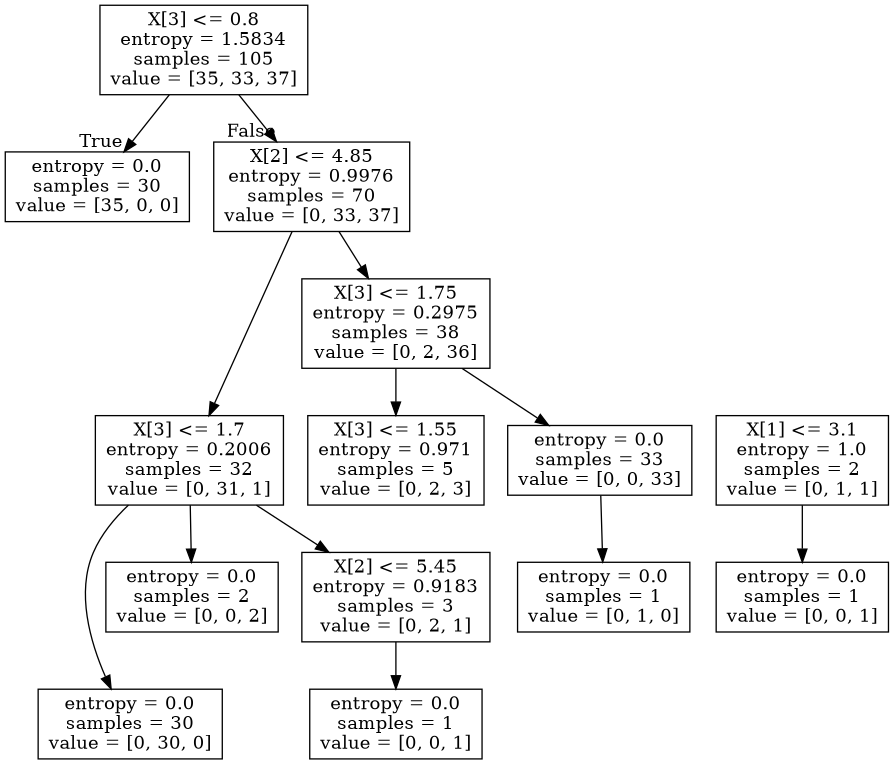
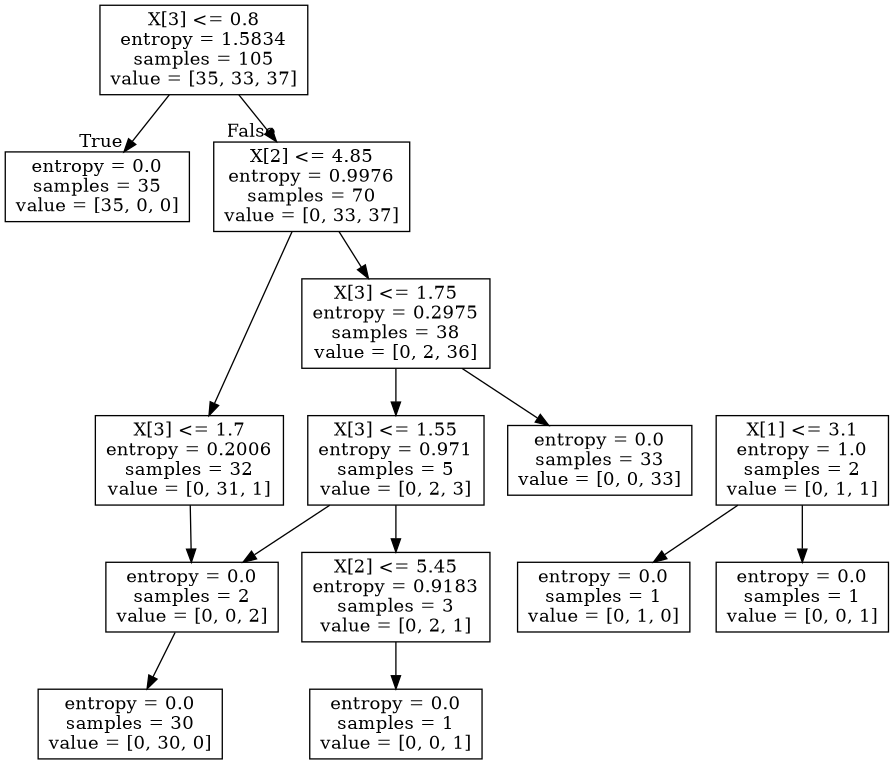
  digraph {
    node [shape=box]
    n1 [label="X[3] <= 0.8\nentropy = 1.5834\nsamples = 105\nvalue = [35, 33, 37]"]
-   n2 [label="entropy = 0.0\nsamples = 30\nvalue = [35, 0, 0]"]
+   n2 [label="entropy = 0.0\nsamples = 35\nvalue = [35, 0, 0]"]
    n3 [label="X[2] <= 4.85\nentropy = 0.9976\nsamples = 70\nvalue = [0, 33, 37]"]
    n4 [label="X[3] <= 1.7\nentropy = 0.2006\nsamples = 32\nvalue = [0, 31, 1]"]
    n5 [label="X[3] <= 1.75\nentropy = 0.2975\nsamples = 38\nvalue = [0, 2, 36]"]
    n6 [label="entropy = 0.0\nsamples = 30\nvalue = [0, 30, 0]"]
    n7 [label="entropy = 0.0\nsamples = 2\nvalue = [0, 0, 2]"]
    n8 [label="X[3] <= 1.55\nentropy = 0.971\nsamples = 5\nvalue = [0, 2, 3]"]
    n9 [label="entropy = 0.0\nsamples = 33\nvalue = [0, 0, 33]"]
    n10 [label="X[1] <= 3.1\nentropy = 1.0\nsamples = 2\nvalue = [0, 1, 1]"]
    n11 [label="entropy = 0.0\nsamples = 1\nvalue = [0, 0, 1]"]
    n12 [label="entropy = 0.0\nsamples = 1\nvalue = [0, 1, 0]"]
    n13 [label="X[2] <= 5.45\nentropy = 0.9183\nsamples = 3\nvalue = [0, 2, 1]"]
    n14 [label="entropy = 0.0\nsamples = 1\nvalue = [0, 0, 1]"]
    n1 -> n2 [headlabel=True labelangle=45 labeldistance=2.5]
    n1 -> n3 [headlabel=False labelangle=-45 labeldistance=2.5]
    n3 -> n4
    n3 -> n5
-   n4 -> n6
+   n7 -> n6
    n4 -> n7
    n5 -> n8
    n5 -> n9
-   n4 -> n13
+   n8 -> n7
+   n8 -> n13
    n10 -> n11
-   n9 -> n12
+   n10 -> n12
    n13 -> n14
  }
